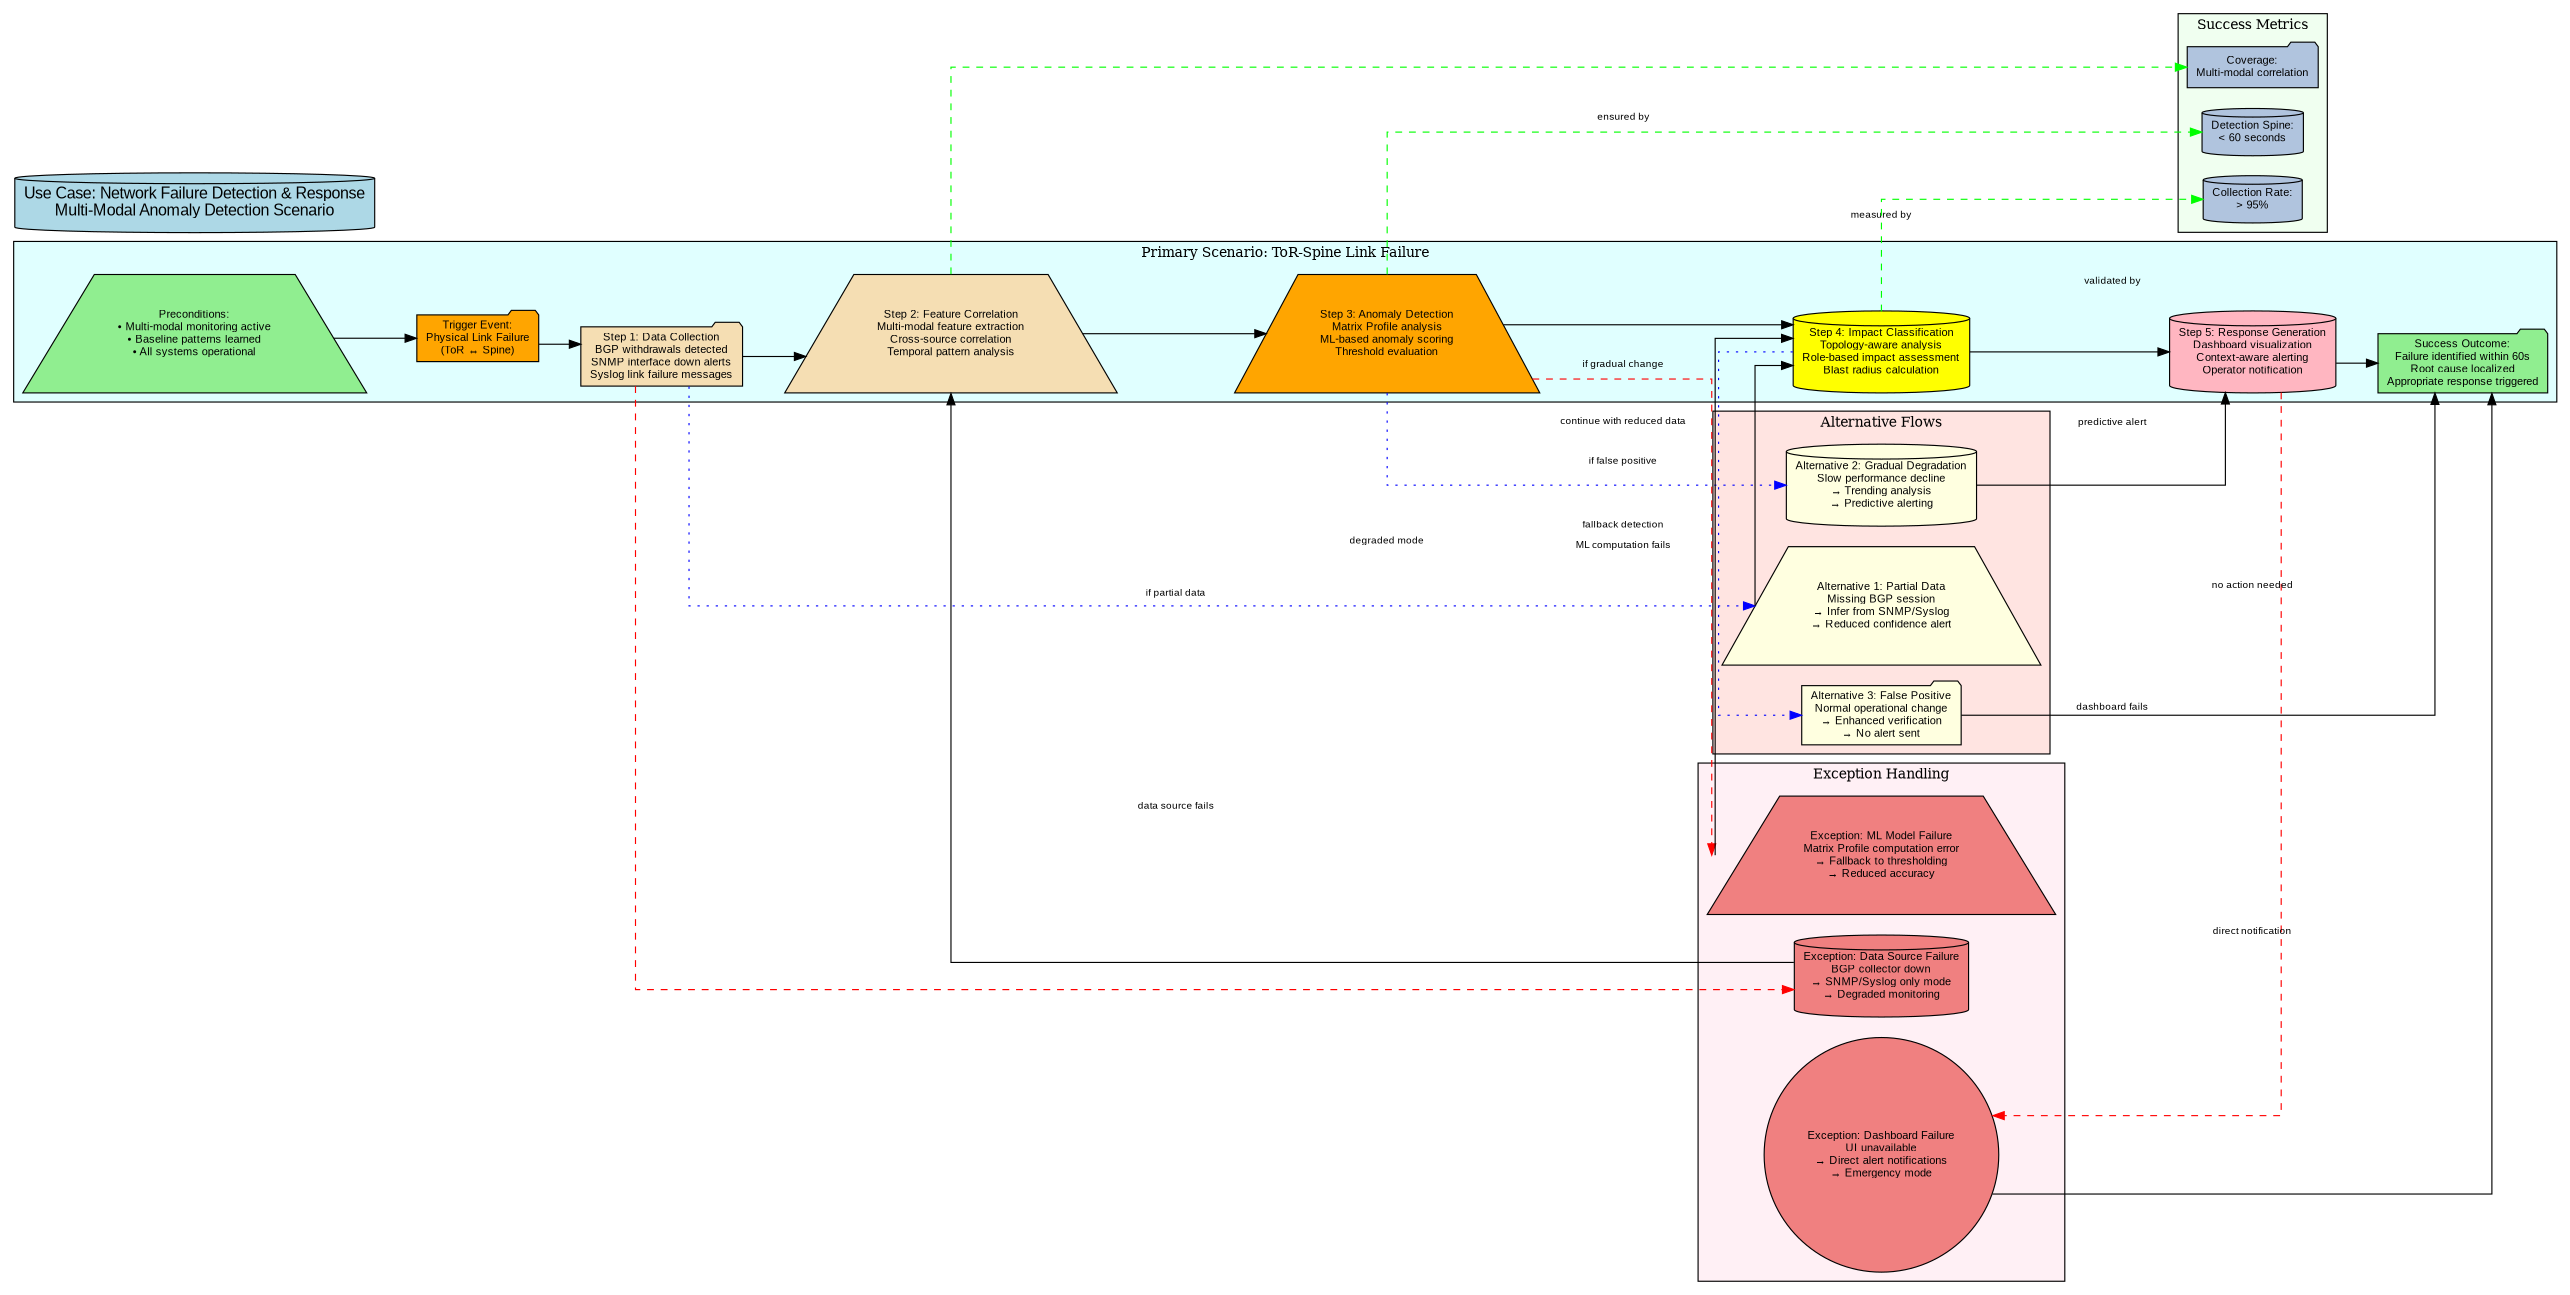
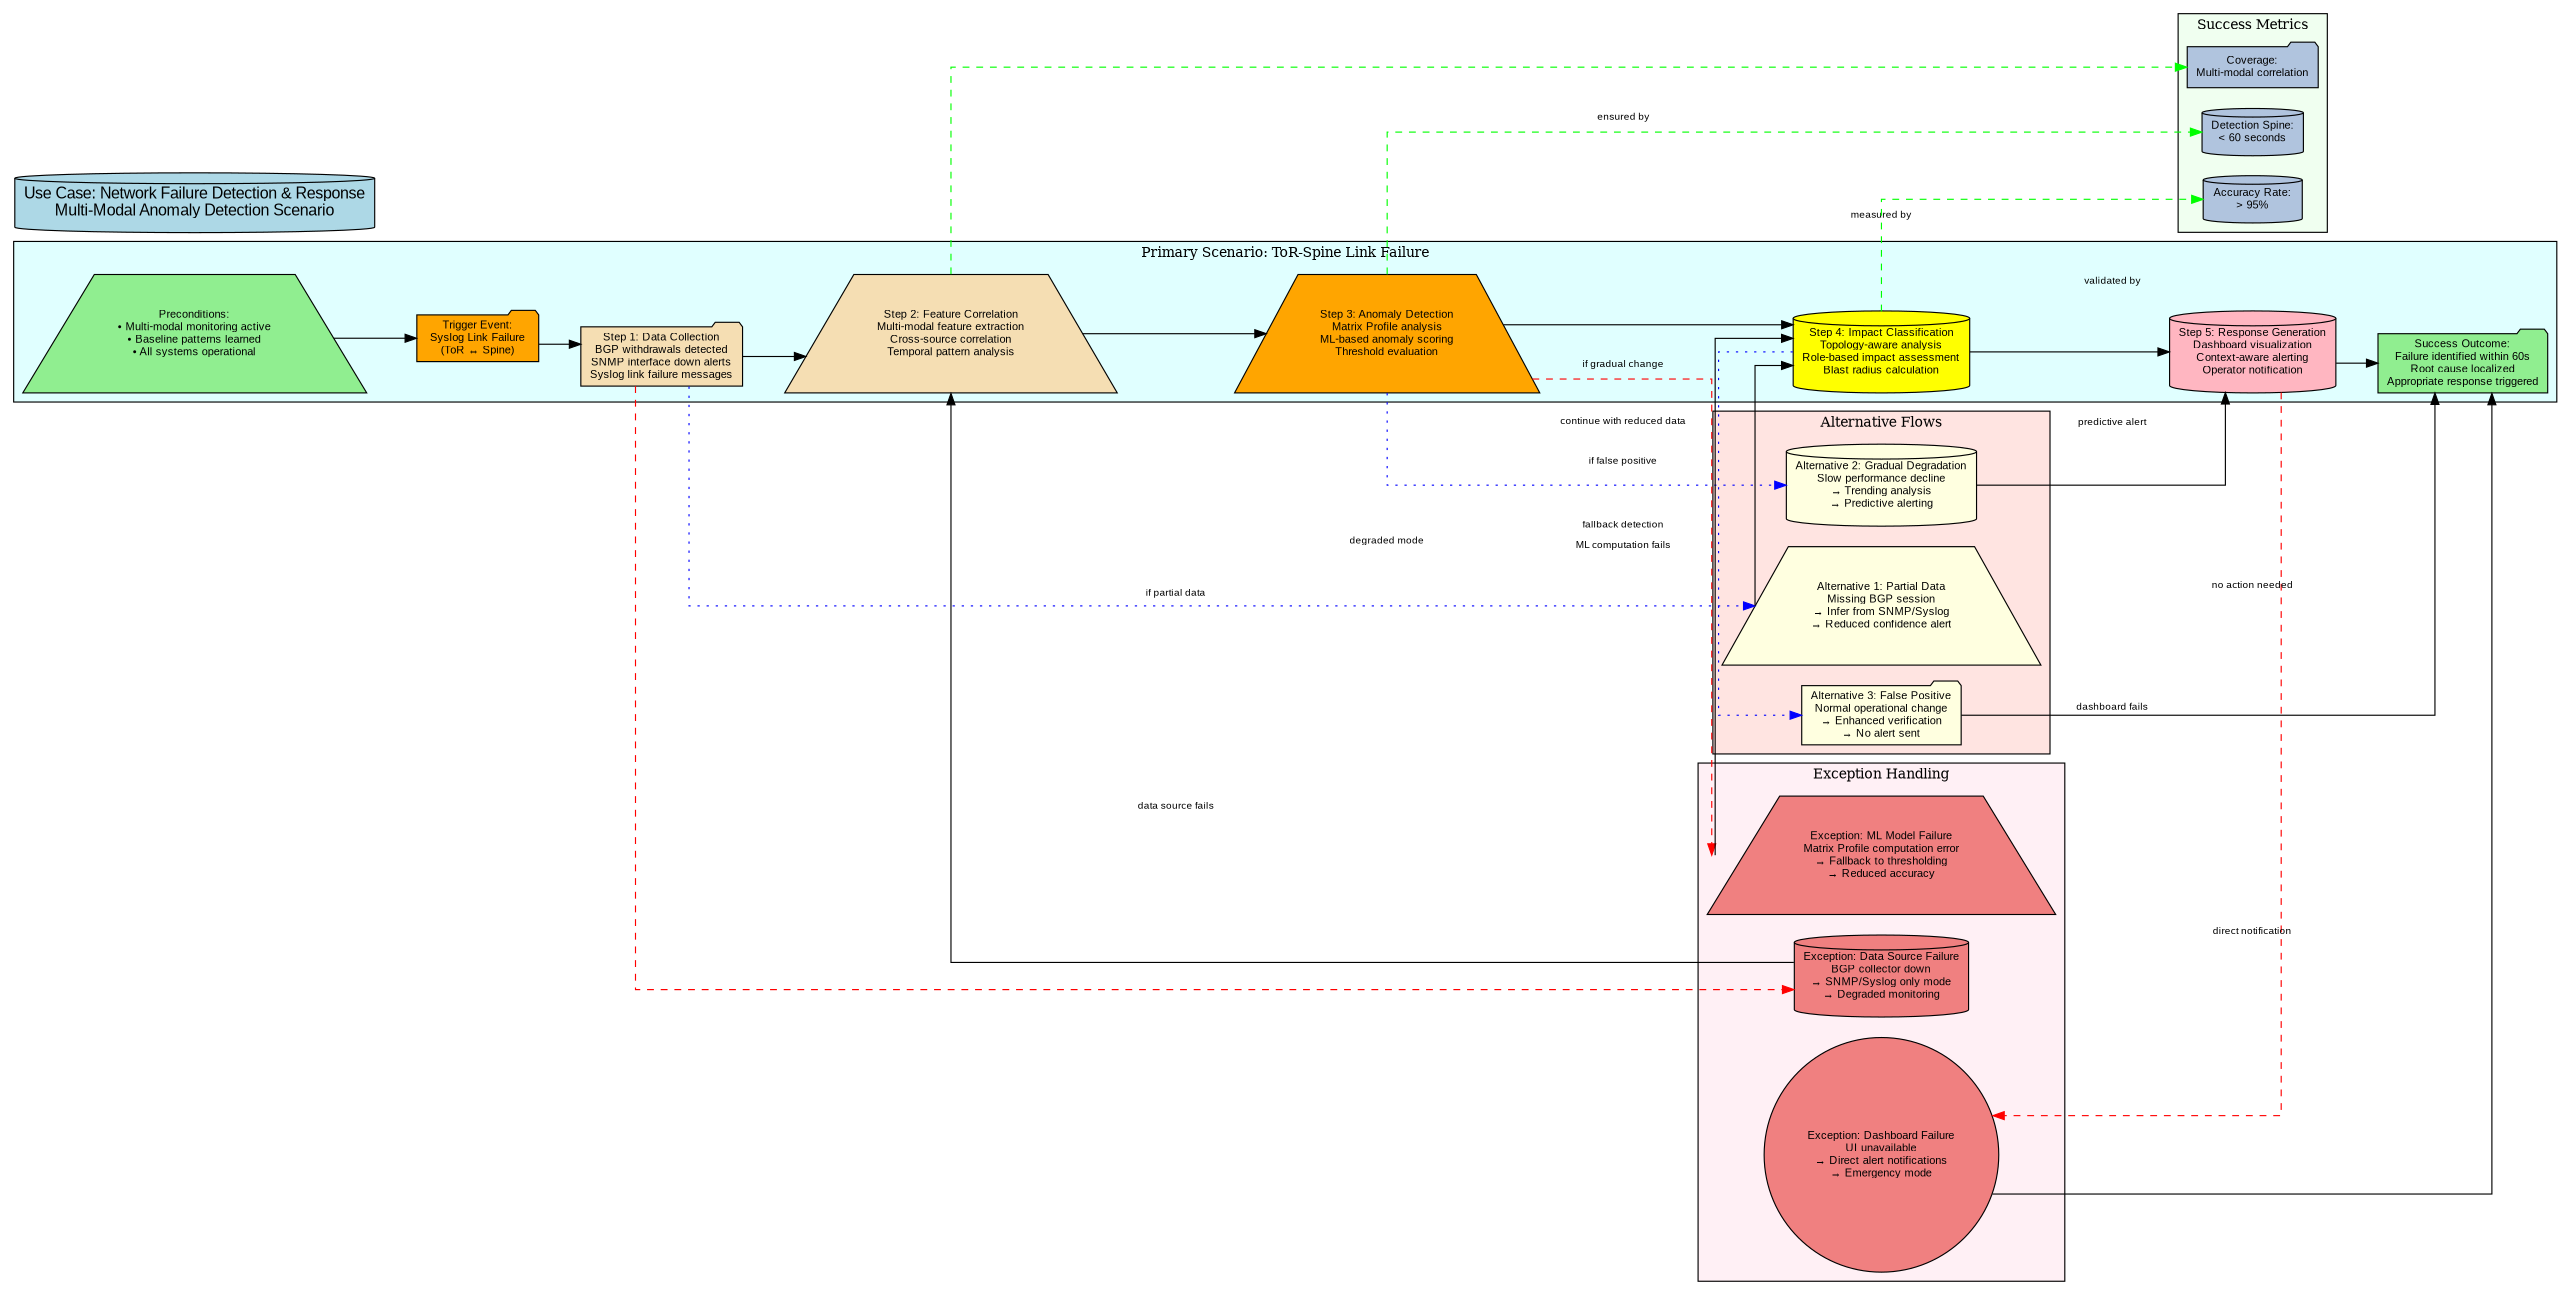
  digraph {
    rankdir=LR
    splines=ortho
    node [fillcolor=lightyellow fontname=Arial fontsize=10 shape=cylinder style=filled]
    edge [fontname=Arial fontsize=9]
    n1 [fillcolor=lightgreen label="Preconditions:\n• Multi-modal monitoring active\n• Baseline patterns learned\n• All systems operational" shape=trapezium]
-   n2 [fillcolor=orange label="Trigger Event:\nPhysical Link Failure\n(ToR ↔ Spine)" shape=folder]
+   n2 [fillcolor=orange label="Trigger Event:\nSyslog Link Failure\n(ToR ↔ Spine)" shape=folder]
    n3 [fillcolor=wheat label="Step 1: Data Collection\nBGP withdrawals detected\nSNMP interface down alerts\nSyslog link failure messages" shape=folder]
    n4 [fillcolor=wheat label="Step 2: Feature Correlation\nMulti-modal feature extraction\nCross-source correlation\nTemporal pattern analysis" shape=trapezium]
    n5 [fillcolor=orange label="Step 3: Anomaly Detection\nMatrix Profile analysis\nML-based anomaly scoring\nThreshold evaluation" shape=trapezium]
    n6 [fillcolor=yellow label="Step 4: Impact Classification\nTopology-aware analysis\nRole-based impact assessment\nBlast radius calculation"]
    n7 [fillcolor=lightpink label="Step 5: Response Generation\nDashboard visualization\nContext-aware alerting\nOperator notification"]
    n8 [fillcolor=lightgreen label="Success Outcome:\nFailure identified within 60s\nRoot cause localized\nAppropriate response triggered" shape=folder]
    n9 [label="Alternative 1: Partial Data\nMissing BGP session\n→ Infer from SNMP/Syslog\n→ Reduced confidence alert" shape=trapezium]
    n10 [label="Alternative 2: Gradual Degradation\nSlow performance decline\n→ Trending analysis\n→ Predictive alerting"]
    n11 [label="Alternative 3: False Positive\nNormal operational change\n→ Enhanced verification\n→ No alert sent" shape=folder]
    n12 [fillcolor=lightcoral label="Exception: Data Source Failure\nBGP collector down\n→ SNMP/Syslog only mode\n→ Degraded monitoring"]
    n13 [fillcolor=lightcoral label="Exception: ML Model Failure\nMatrix Profile computation error\n→ Fallback to thresholding\n→ Reduced accuracy" shape=trapezium]
    n14 [fillcolor=lightcoral label="Exception: Dashboard Failure\nUI unavailable\n→ Direct alert notifications\n→ Emergency mode" shape=circle]
    n15 [fillcolor=lightsteelblue label="Detection Spine:\n< 60 seconds"]
-   n16 [fillcolor=lightsteelblue label="Collection Rate:\n> 95%"]
+   n16 [fillcolor=lightsteelblue label="Accuracy Rate:\n> 95%"]
    n17 [fillcolor=lightsteelblue label="Coverage:\nMulti-modal correlation" shape=folder]
    n18 [fillcolor=lightblue fontsize=14 label="Use Case: Network Failure Detection & Response\nMulti-Modal Anomaly Detection Scenario"]
    subgraph cluster_1 {
      fillcolor=lightcyan
      fontsize=12
      label="Primary Scenario: ToR-Spine Link Failure"
      style=filled
      n1
      n2
      n3
      n4
      n5
      n6
      n7
      n8
    }
    subgraph cluster_2 {
      fillcolor=mistyrose
      fontsize=12
      label="Alternative Flows"
      style=filled
      n9
      n10
      n11
    }
    subgraph cluster_3 {
      fillcolor=lavenderblush
      fontsize=12
      label="Exception Handling"
      style=filled
      n12
      n13
      n14
    }
    subgraph cluster_4 {
      fillcolor=honeydew
      fontsize=12
      label="Success Metrics"
      style=filled
      n15
      n16
      n17
    }
    n1 -> n2
    n2 -> n3
    n3 -> n4
    n3 -> n9 [color=blue label="if partial data" style=dotted]
    n3 -> n12 [color=red label="data source fails" style=dashed]
    n4 -> n5
    n4 -> n17 [color=green label="ensured by" style=dashed]
    n5 -> n6
    n5 -> n10 [color=blue label="if gradual change" style=dotted]
    n5 -> n13 [color=red label="ML computation fails" style=dashed]
    n5 -> n15 [color=green label="measured by" style=dashed]
    n6 -> n7
    n6 -> n11 [color=blue label="if false positive" style=dotted]
    n6 -> n16 [color=green label="validated by" style=dashed]
    n7 -> n8
    n7 -> n14 [color=red label="dashboard fails" style=dashed]
    n9 -> n6 [label="continue with reduced data"]
    n10 -> n7 [label="predictive alert"]
    n11 -> n8 [label="no action needed"]
    n12 -> n4 [label="degraded mode"]
    n13 -> n6 [label="fallback detection"]
    n14 -> n8 [label="direct notification"]
  }
